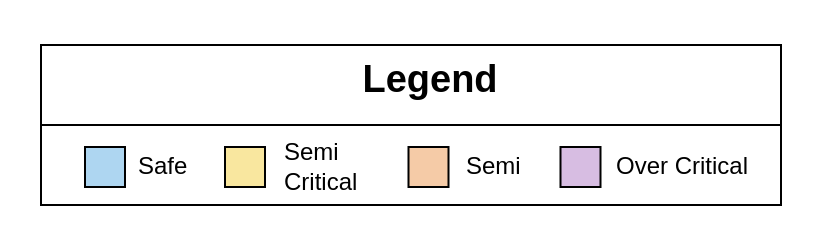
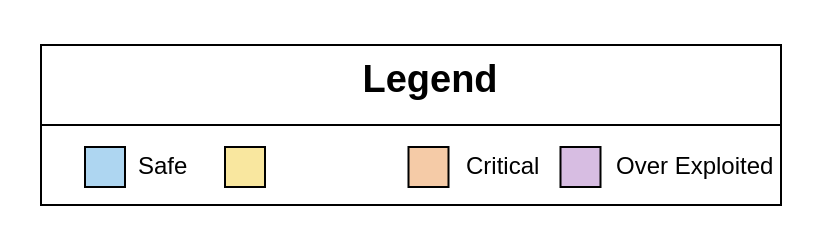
  <mxCell id="0" />
  <mxCell id="1" parent="0" />
  <mxCell id="2" value="" style="rounded=0;whiteSpace=wrap;html=1;" parent="1" vertex="1"><mxGeometry x="20" y="22" width="370" height="80" as="geometry" /></mxCell>
  <mxCell id="3" value="" style="whiteSpace=wrap;html=1;aspect=fixed;fillColor=#F9E79F;" parent="1" vertex="1"><mxGeometry x="112" y="73" width="20" height="20" as="geometry" /></mxCell>
  <mxCell id="4" value="" style="whiteSpace=wrap;html=1;aspect=fixed;fillColor=#AED6F1;" parent="1" vertex="1"><mxGeometry x="42" y="73" width="20" height="20" as="geometry" /></mxCell>
  <mxCell id="5" value="" style="endArrow=none;html=1;" parent="1" target="2" edge="1"><mxGeometry width="50" height="50" relative="1" as="geometry"><mxPoint x="20" y="59" as="sourcePoint" /><mxPoint x="410" y="62" as="targetPoint" /></mxGeometry></mxCell>
  <mxCell id="6" value="Safe" style="text;html=1;strokeColor=none;fillColor=none;align=left;verticalAlign=middle;whiteSpace=wrap;rounded=0;" parent="1" vertex="1"><mxGeometry x="67" y="68" width="60" height="30" as="geometry" /></mxCell>
- <mxCell id="7" value="Semi Critical" style="text;html=1;strokeColor=none;fillColor=none;align=left;verticalAlign=middle;whiteSpace=wrap;rounded=0;" parent="1" vertex="1"><mxGeometry x="139.5" y="68" width="60.5" height="30" as="geometry" /></mxCell>
  <mxCell id="8" value="&lt;font size=&quot;1&quot;&gt;&lt;b style=&quot;font-size: 19px&quot;&gt;Legend&lt;/b&gt;&lt;/font&gt;" style="text;html=1;strokeColor=none;fillColor=none;align=center;verticalAlign=middle;whiteSpace=wrap;rounded=0;" parent="1" vertex="1"><mxGeometry x="125" y="20" width="180" height="40" as="geometry" /></mxCell>
  <mxCell id="9" value="" style="whiteSpace=wrap;html=1;aspect=fixed;fillColor=#D7BDE2;" vertex="1" parent="1"><mxGeometry x="279.75" y="73" width="20" height="20" as="geometry" /></mxCell>
- <mxCell id="10" value="Over Critical" style="text;html=1;strokeColor=none;fillColor=none;align=left;verticalAlign=middle;whiteSpace=wrap;rounded=0;" vertex="1" parent="1"><mxGeometry x="306.25" y="68" width="82.5" height="30" as="geometry" /></mxCell>
- <mxCell id="11" value="Semi" style="text;html=1;strokeColor=none;fillColor=none;align=left;verticalAlign=middle;whiteSpace=wrap;rounded=0;" vertex="1" parent="1"><mxGeometry x="230.75" y="68" width="60" height="30" as="geometry" /></mxCell>
+ <mxCell id="10" value="Over Exploited" style="text;html=1;strokeColor=none;fillColor=none;align=left;verticalAlign=middle;whiteSpace=wrap;rounded=0;" vertex="1" parent="1"><mxGeometry x="306.25" y="68" width="82.5" height="30" as="geometry" /></mxCell>
+ <mxCell id="11" value="Critical" style="text;html=1;strokeColor=none;fillColor=none;align=left;verticalAlign=middle;whiteSpace=wrap;rounded=0;" vertex="1" parent="1"><mxGeometry x="230.75" y="68" width="60" height="30" as="geometry" /></mxCell>
  <mxCell id="12" value="" style="whiteSpace=wrap;html=1;aspect=fixed;fillColor=#F5CBA7;" vertex="1" parent="1"><mxGeometry x="203.75" y="73" width="20" height="20" as="geometry" /></mxCell>
  <mxCell id="13" value="" style="endArrow=none;html=1;exitX=0;exitY=0.5;exitDx=0;exitDy=0;entryX=1;entryY=0.5;entryDx=0;entryDy=0;" edge="1" parent="1" source="2" target="2"><mxGeometry width="50" height="50" relative="1" as="geometry"><mxPoint x="190" y="182" as="sourcePoint" /><mxPoint x="240" y="132" as="targetPoint" /></mxGeometry></mxCell>
